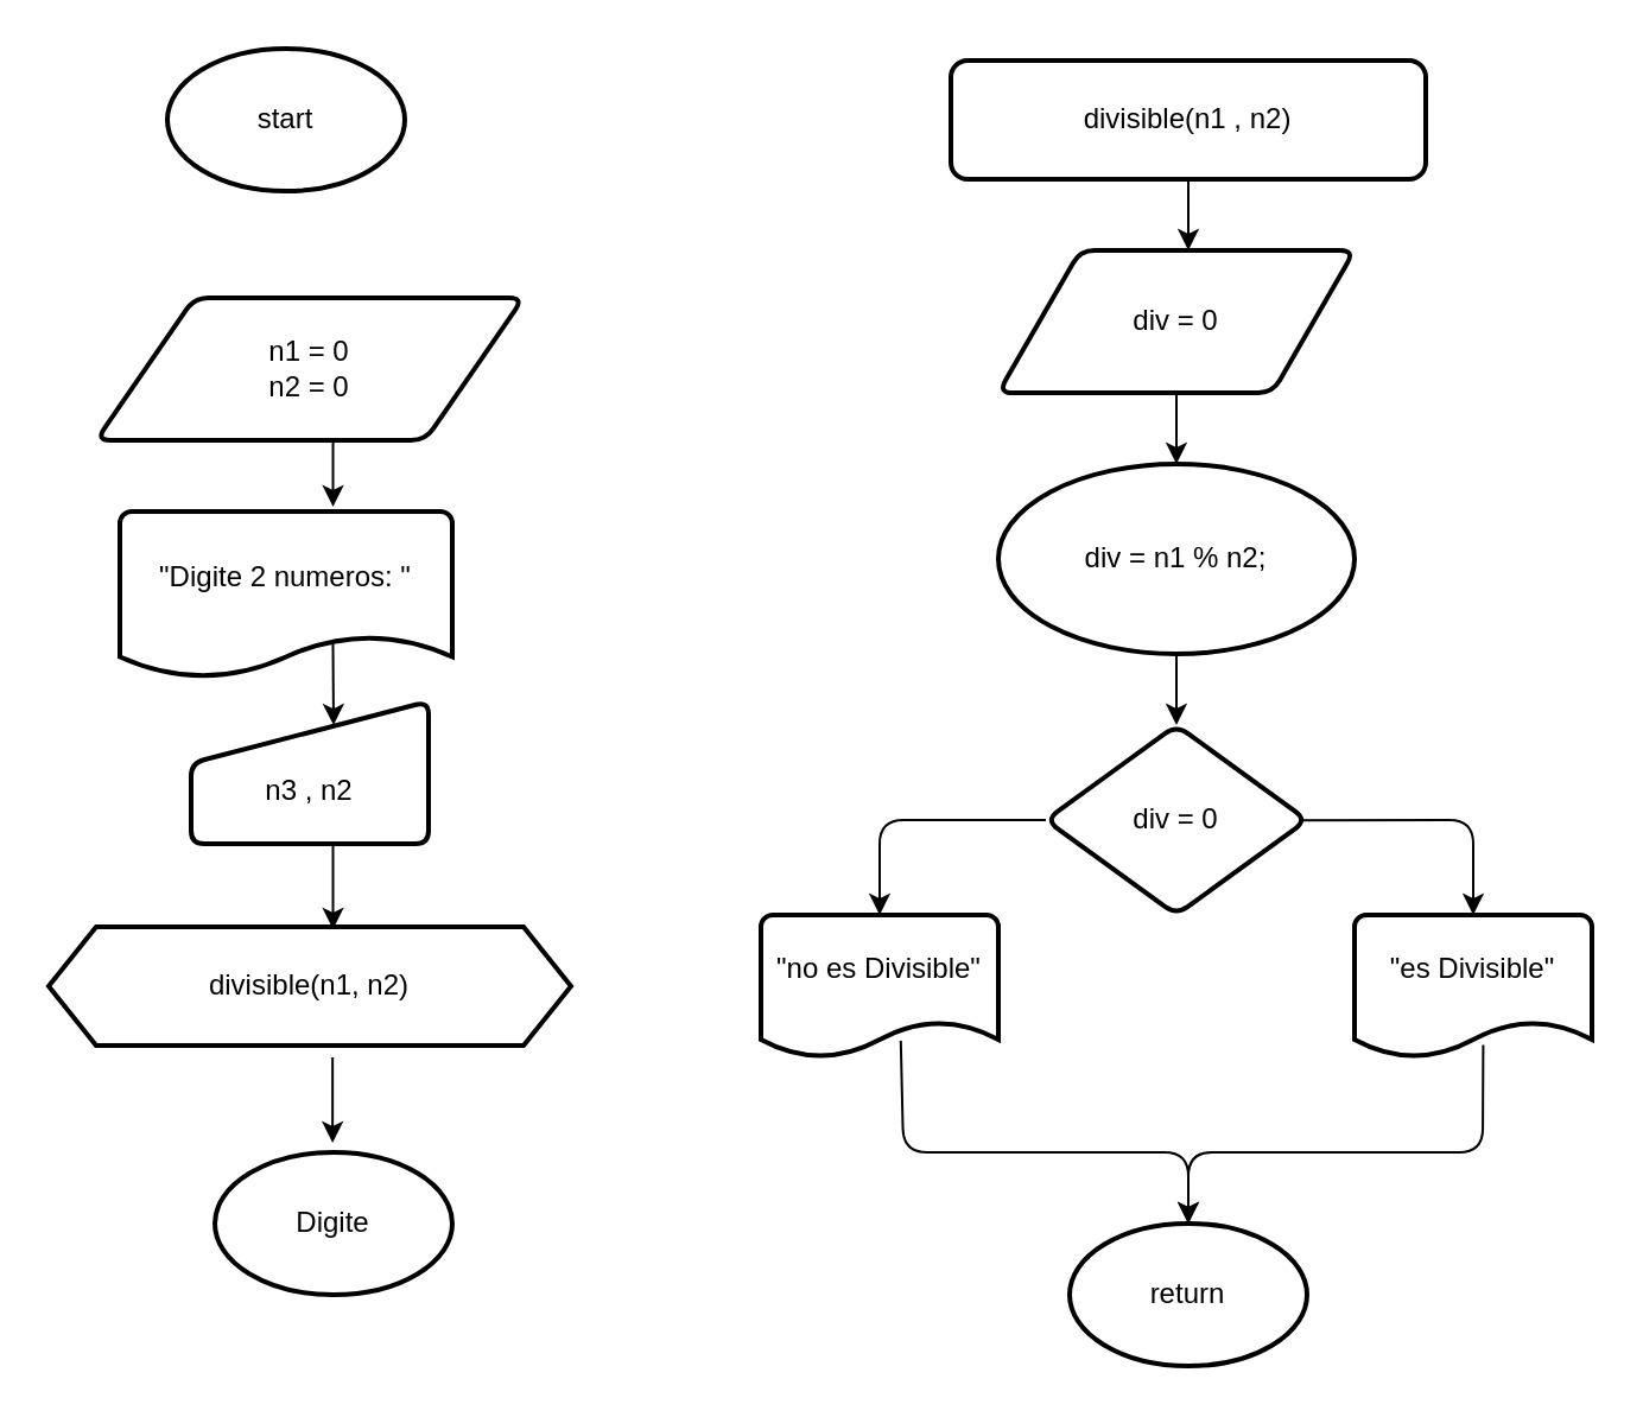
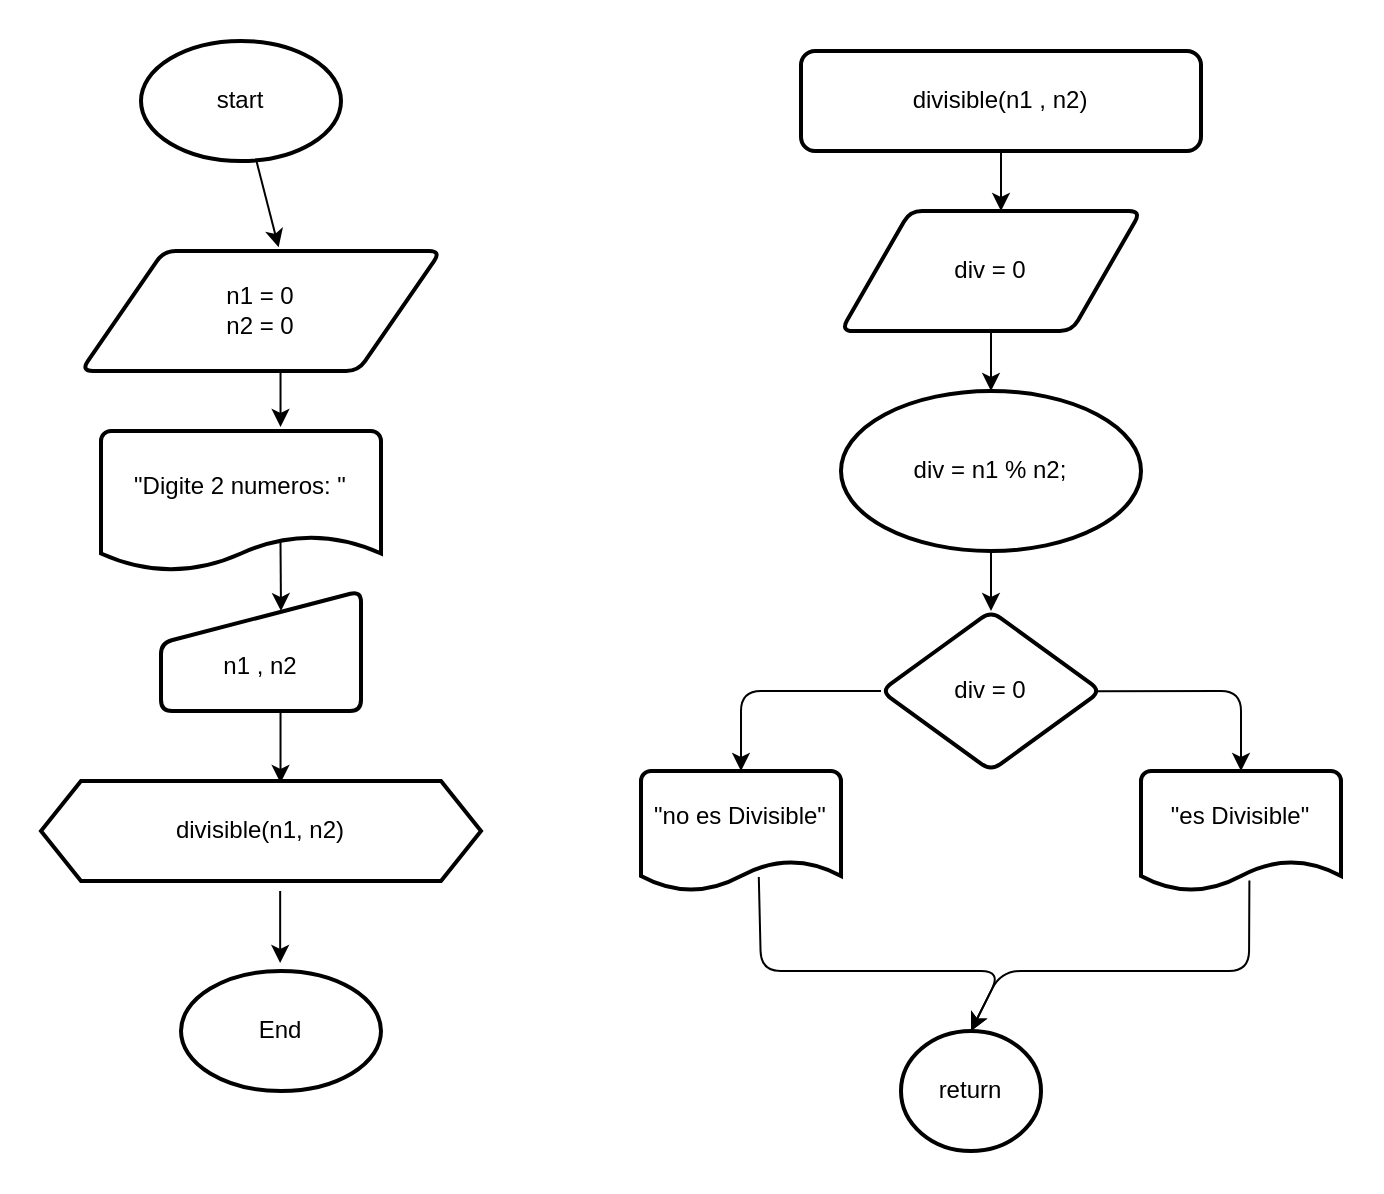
  <mxCell id="0" />
  <mxCell id="1" parent="0" />
  <mxCell id="2" value="start" style="strokeWidth=2;html=1;shape=mxgraph.flowchart.start_1;whiteSpace=wrap;" vertex="1" parent="1"><mxGeometry x="70" y="20" width="100" height="60" as="geometry" /></mxCell>
  <mxCell id="3" value="n1 = 0&lt;div&gt;n2 = 0&lt;/div&gt;" style="shape=parallelogram;html=1;strokeWidth=2;perimeter=parallelogramPerimeter;whiteSpace=wrap;rounded=1;arcSize=12;size=0.23;" vertex="1" parent="1"><mxGeometry x="40" y="125" width="180" height="60" as="geometry" /></mxCell>
+ <mxCell id="4" style="edgeStyle=none;html=1;entryX=0.549;entryY=-0.031;entryDx=0;entryDy=0;entryPerimeter=0;" edge="1" parent="1" source="2" target="3"><mxGeometry relative="1" as="geometry" /></mxCell>
  <mxCell id="5" style="edgeStyle=none;html=1;entryX=0.549;entryY=-0.031;entryDx=0;entryDy=0;entryPerimeter=0;" edge="1" parent="1"><mxGeometry relative="1" as="geometry"><mxPoint x="139.76" y="185" as="sourcePoint" /><mxPoint x="139.76" y="213" as="targetPoint" /></mxGeometry></mxCell>
  <mxCell id="6" value="&quot;Digite 2 numeros: &quot;&lt;div&gt;&lt;br&gt;&lt;/div&gt;" style="strokeWidth=2;html=1;shape=mxgraph.flowchart.document2;whiteSpace=wrap;size=0.25;" vertex="1" parent="1"><mxGeometry x="50" y="215" width="140" height="70" as="geometry" /></mxCell>
- <mxCell id="7" value="&lt;div&gt;&lt;br&gt;&lt;/div&gt;&lt;div&gt;n3 , n2&lt;/div&gt;" style="html=1;strokeWidth=2;shape=manualInput;whiteSpace=wrap;rounded=1;size=26;arcSize=11;" vertex="1" parent="1"><mxGeometry x="80" y="295" width="100" height="60" as="geometry" /></mxCell>
+ <mxCell id="7" value="&lt;div&gt;&lt;br&gt;&lt;/div&gt;&lt;div&gt;n1 , n2&lt;/div&gt;" style="html=1;strokeWidth=2;shape=manualInput;whiteSpace=wrap;rounded=1;size=26;arcSize=11;" vertex="1" parent="1"><mxGeometry x="80" y="295" width="100" height="60" as="geometry" /></mxCell>
  <mxCell id="8" style="edgeStyle=none;html=1;entryX=0.6;entryY=0.167;entryDx=0;entryDy=0;entryPerimeter=0;exitX=0.641;exitY=0.777;exitDx=0;exitDy=0;exitPerimeter=0;" edge="1" parent="1" source="6" target="7"><mxGeometry relative="1" as="geometry"><mxPoint x="139.8" y="275" as="sourcePoint" /><mxPoint x="139.8" y="303" as="targetPoint" /></mxGeometry></mxCell>
  <mxCell id="9" value="divisible(n1 , n2)" style="rounded=1;whiteSpace=wrap;html=1;absoluteArcSize=1;arcSize=14;strokeWidth=2;" vertex="1" parent="1"><mxGeometry x="400" y="25" width="200" height="50" as="geometry" /></mxCell>
  <mxCell id="10" value="" style="edgeStyle=none;html=1;" edge="1" parent="1" source="11" target="14"><mxGeometry relative="1" as="geometry" /></mxCell>
  <mxCell id="11" value="div = 0" style="shape=parallelogram;html=1;strokeWidth=2;perimeter=parallelogramPerimeter;whiteSpace=wrap;rounded=1;arcSize=12;size=0.23;" vertex="1" parent="1"><mxGeometry x="420" y="105" width="150" height="60" as="geometry" /></mxCell>
  <mxCell id="12" style="edgeStyle=none;html=1;" edge="1" parent="1" source="9"><mxGeometry relative="1" as="geometry"><mxPoint x="500" y="105" as="targetPoint" /></mxGeometry></mxCell>
  <mxCell id="13" value="" style="edgeStyle=none;html=1;" edge="1" parent="1" source="14" target="15"><mxGeometry relative="1" as="geometry" /></mxCell>
  <mxCell id="14" value="div = n1 % n2;" style="ellipse;whiteSpace=wrap;html=1;strokeWidth=2;arcSize=12;" vertex="1" parent="1"><mxGeometry x="420" y="195" width="150" height="80" as="geometry" /></mxCell>
  <mxCell id="15" value="div = 0" style="rhombus;whiteSpace=wrap;html=1;strokeWidth=2;rounded=1;arcSize=12;" vertex="1" parent="1"><mxGeometry x="440" y="305" width="110" height="80" as="geometry" /></mxCell>
  <mxCell id="16" value="&quot;es Divisible&quot;&lt;div&gt;&lt;br&gt;&lt;/div&gt;" style="strokeWidth=2;html=1;shape=mxgraph.flowchart.document2;whiteSpace=wrap;size=0.25;" vertex="1" parent="1"><mxGeometry x="570" y="385" width="100" height="60" as="geometry" /></mxCell>
  <mxCell id="17" value="&quot;no es Divisible&quot;&lt;div&gt;&lt;br&gt;&lt;/div&gt;" style="strokeWidth=2;html=1;shape=mxgraph.flowchart.document2;whiteSpace=wrap;size=0.25;" vertex="1" parent="1"><mxGeometry x="320" y="385" width="100" height="60" as="geometry" /></mxCell>
  <mxCell id="18" style="edgeStyle=none;html=1;entryX=0.5;entryY=0;entryDx=0;entryDy=0;entryPerimeter=0;" edge="1" parent="1" source="15" target="17"><mxGeometry relative="1" as="geometry"><Array as="points"><mxPoint x="370" y="345" /></Array></mxGeometry></mxCell>
  <mxCell id="19" style="edgeStyle=none;html=1;entryX=0.5;entryY=0;entryDx=0;entryDy=0;entryPerimeter=0;exitX=0.977;exitY=0.501;exitDx=0;exitDy=0;exitPerimeter=0;" edge="1" parent="1" source="15" target="16"><mxGeometry relative="1" as="geometry"><Array as="points"><mxPoint x="620" y="345" /></Array></mxGeometry></mxCell>
- <mxCell id="20" value="return" style="strokeWidth=2;html=1;shape=mxgraph.flowchart.start_1;whiteSpace=wrap;" vertex="1" parent="1"><mxGeometry x="450" y="515" width="100" height="60" as="geometry" /></mxCell>
+ <mxCell id="20" value="return" style="strokeWidth=2;html=1;shape=mxgraph.flowchart.start_1;whiteSpace=wrap;" vertex="1" parent="1"><mxGeometry x="450" y="515" width="70" height="60" as="geometry" /></mxCell>
  <mxCell id="21" style="edgeStyle=none;html=1;entryX=0.5;entryY=0;entryDx=0;entryDy=0;entryPerimeter=0;exitX=0.589;exitY=0.883;exitDx=0;exitDy=0;exitPerimeter=0;" edge="1" parent="1" source="17" target="20"><mxGeometry relative="1" as="geometry"><Array as="points"><mxPoint x="380" y="485" /><mxPoint x="500" y="485" /></Array></mxGeometry></mxCell>
  <mxCell id="22" style="edgeStyle=none;html=1;entryX=0.5;entryY=0;entryDx=0;entryDy=0;entryPerimeter=0;exitX=0.542;exitY=0.912;exitDx=0;exitDy=0;exitPerimeter=0;" edge="1" parent="1" source="16" target="20"><mxGeometry relative="1" as="geometry"><Array as="points"><mxPoint x="624" y="485" /><mxPoint x="500" y="485" /></Array></mxGeometry></mxCell>
  <mxCell id="23" value="divisible(n1, n2)" style="shape=hexagon;perimeter=hexagonPerimeter2;whiteSpace=wrap;html=1;fixedSize=1;strokeWidth=2;" vertex="1" parent="1"><mxGeometry x="20" y="390" width="220" height="50" as="geometry" /></mxCell>
  <mxCell id="24" style="edgeStyle=none;html=1;entryX=0.6;entryY=0.167;entryDx=0;entryDy=0;entryPerimeter=0;exitX=0.641;exitY=0.777;exitDx=0;exitDy=0;exitPerimeter=0;" edge="1" parent="1"><mxGeometry relative="1" as="geometry"><mxPoint x="139.76" y="355" as="sourcePoint" /><mxPoint x="139.76" y="391" as="targetPoint" /></mxGeometry></mxCell>
- <mxCell id="25" value="Digite" style="strokeWidth=2;html=1;shape=mxgraph.flowchart.start_1;whiteSpace=wrap;" vertex="1" parent="1"><mxGeometry x="90" y="485" width="100" height="60" as="geometry" /></mxCell>
+ <mxCell id="25" value="End" style="strokeWidth=2;html=1;shape=mxgraph.flowchart.start_1;whiteSpace=wrap;" vertex="1" parent="1"><mxGeometry x="90" y="485" width="100" height="60" as="geometry" /></mxCell>
  <mxCell id="26" style="edgeStyle=none;html=1;entryX=0.6;entryY=0.167;entryDx=0;entryDy=0;entryPerimeter=0;exitX=0.641;exitY=0.777;exitDx=0;exitDy=0;exitPerimeter=0;" edge="1" parent="1"><mxGeometry relative="1" as="geometry"><mxPoint x="139.58" y="445" as="sourcePoint" /><mxPoint x="139.58" y="481" as="targetPoint" /></mxGeometry></mxCell>
